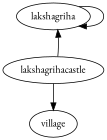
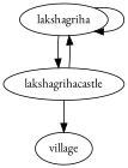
  digraph {
    fontname="EB Garamond"
    node [fontname="EB Garamond"]
    edge [fontname="EB Garamond"]
    lakshagriha
    lakshagrihacastle
    village
    lakshagriha -> lakshagriha
+   lakshagriha -> lakshagrihacastle
    lakshagrihacastle -> lakshagriha
    lakshagrihacastle -> village
  }
